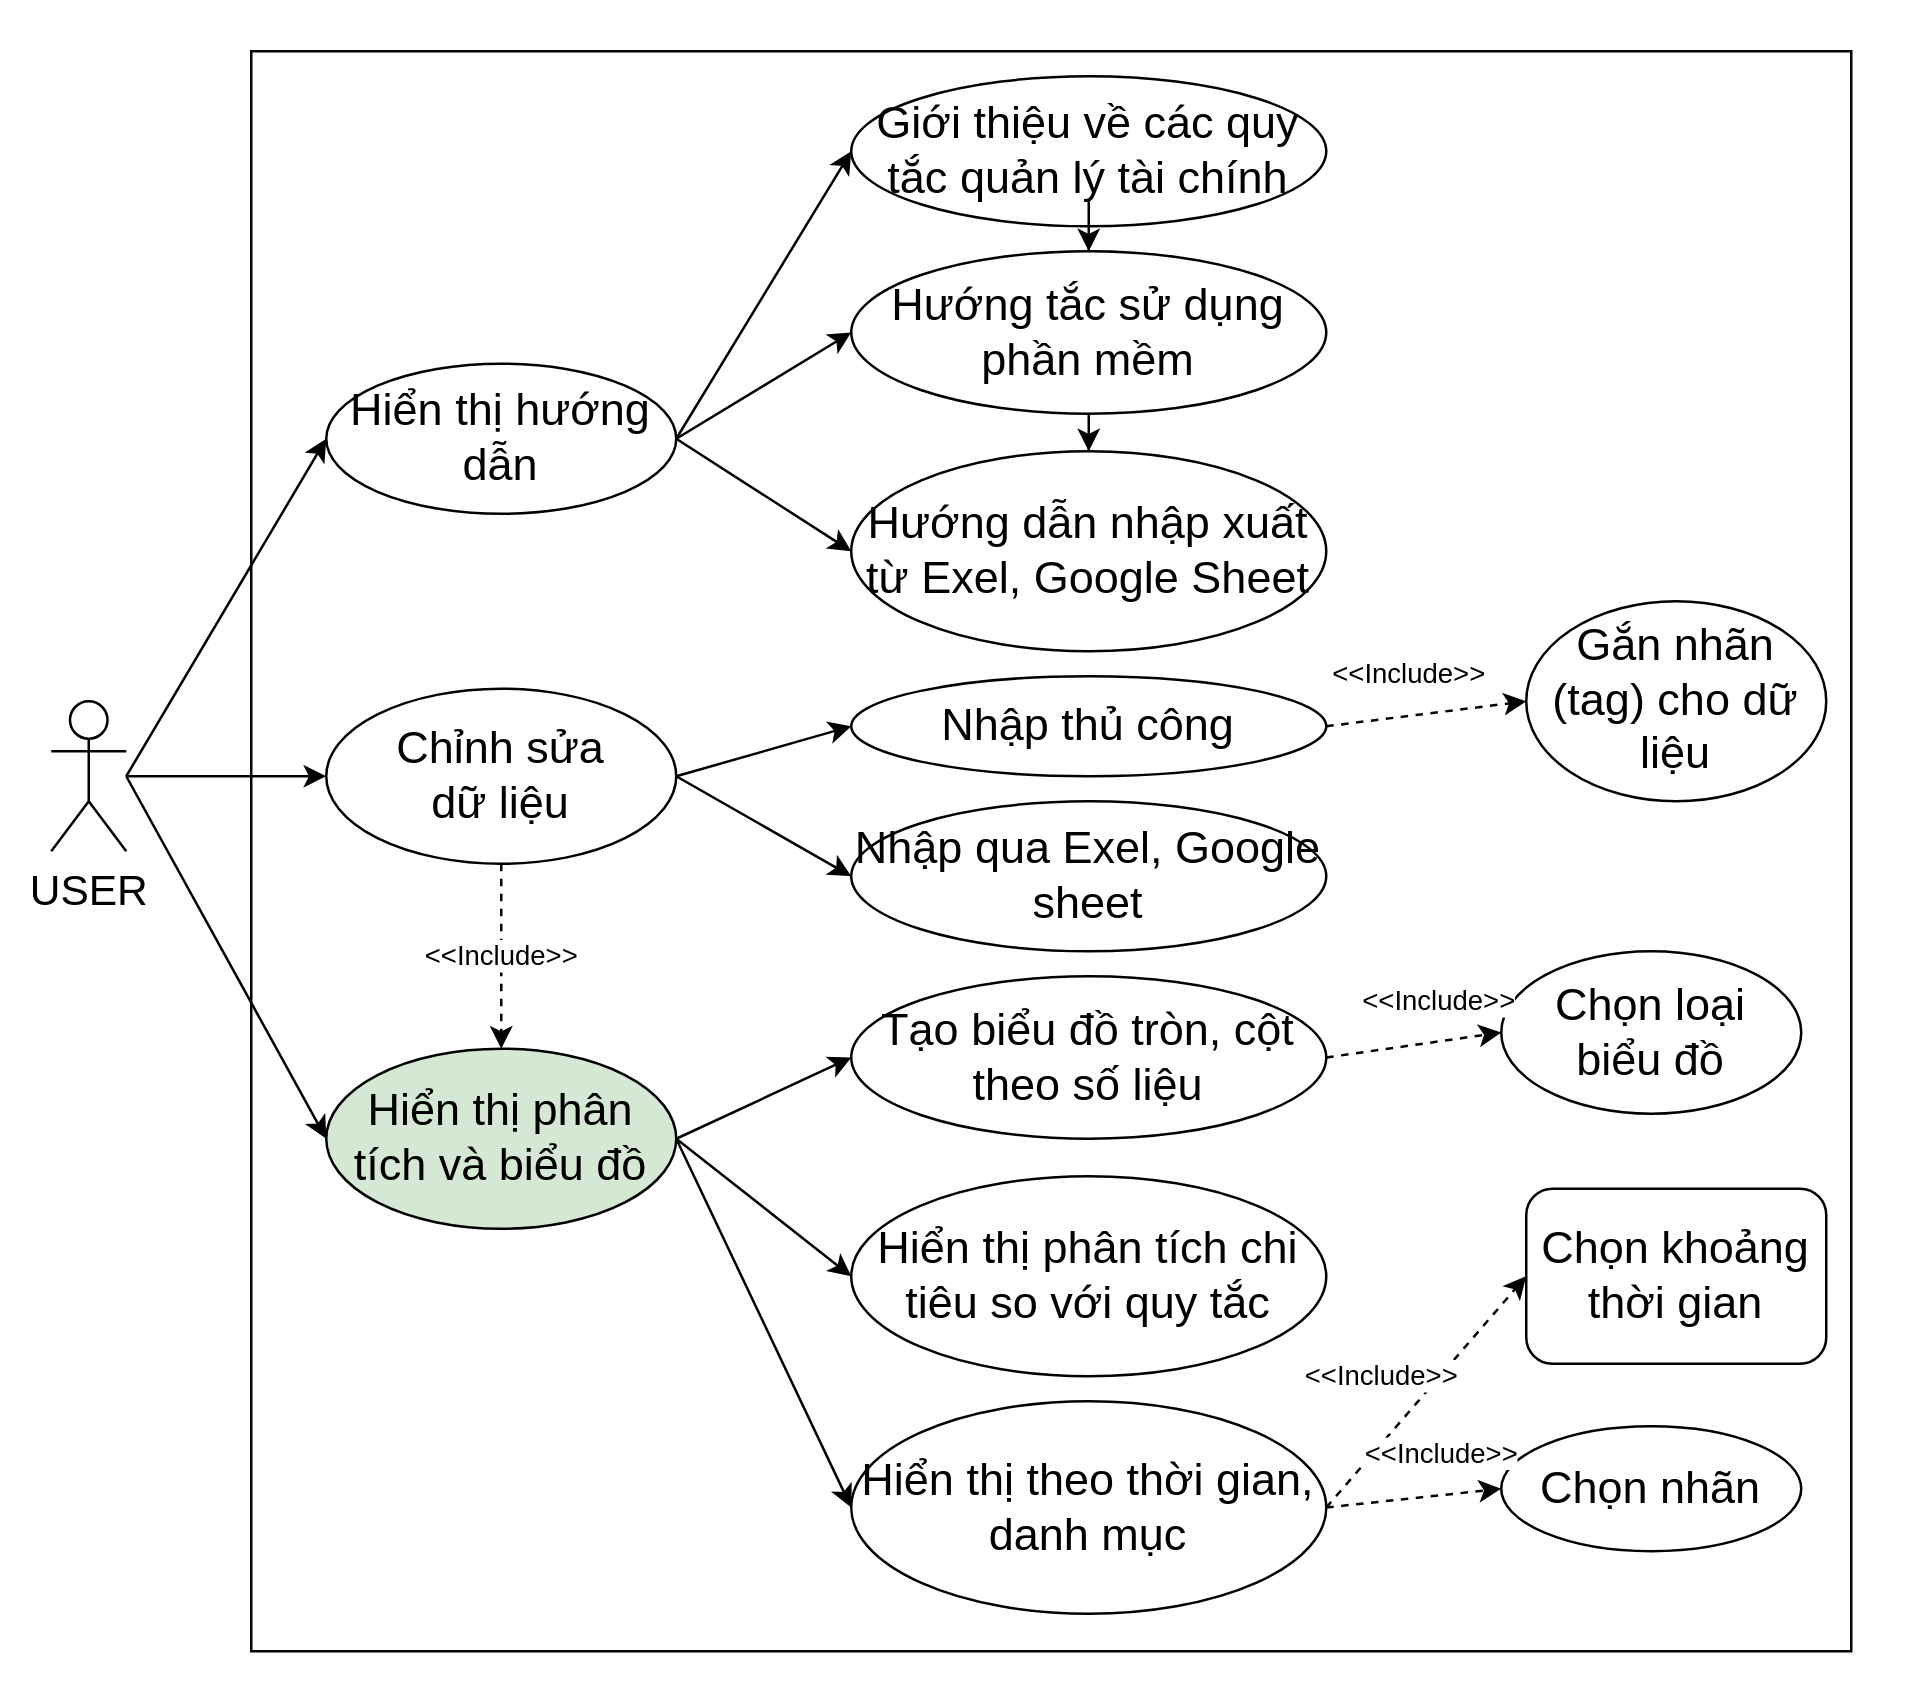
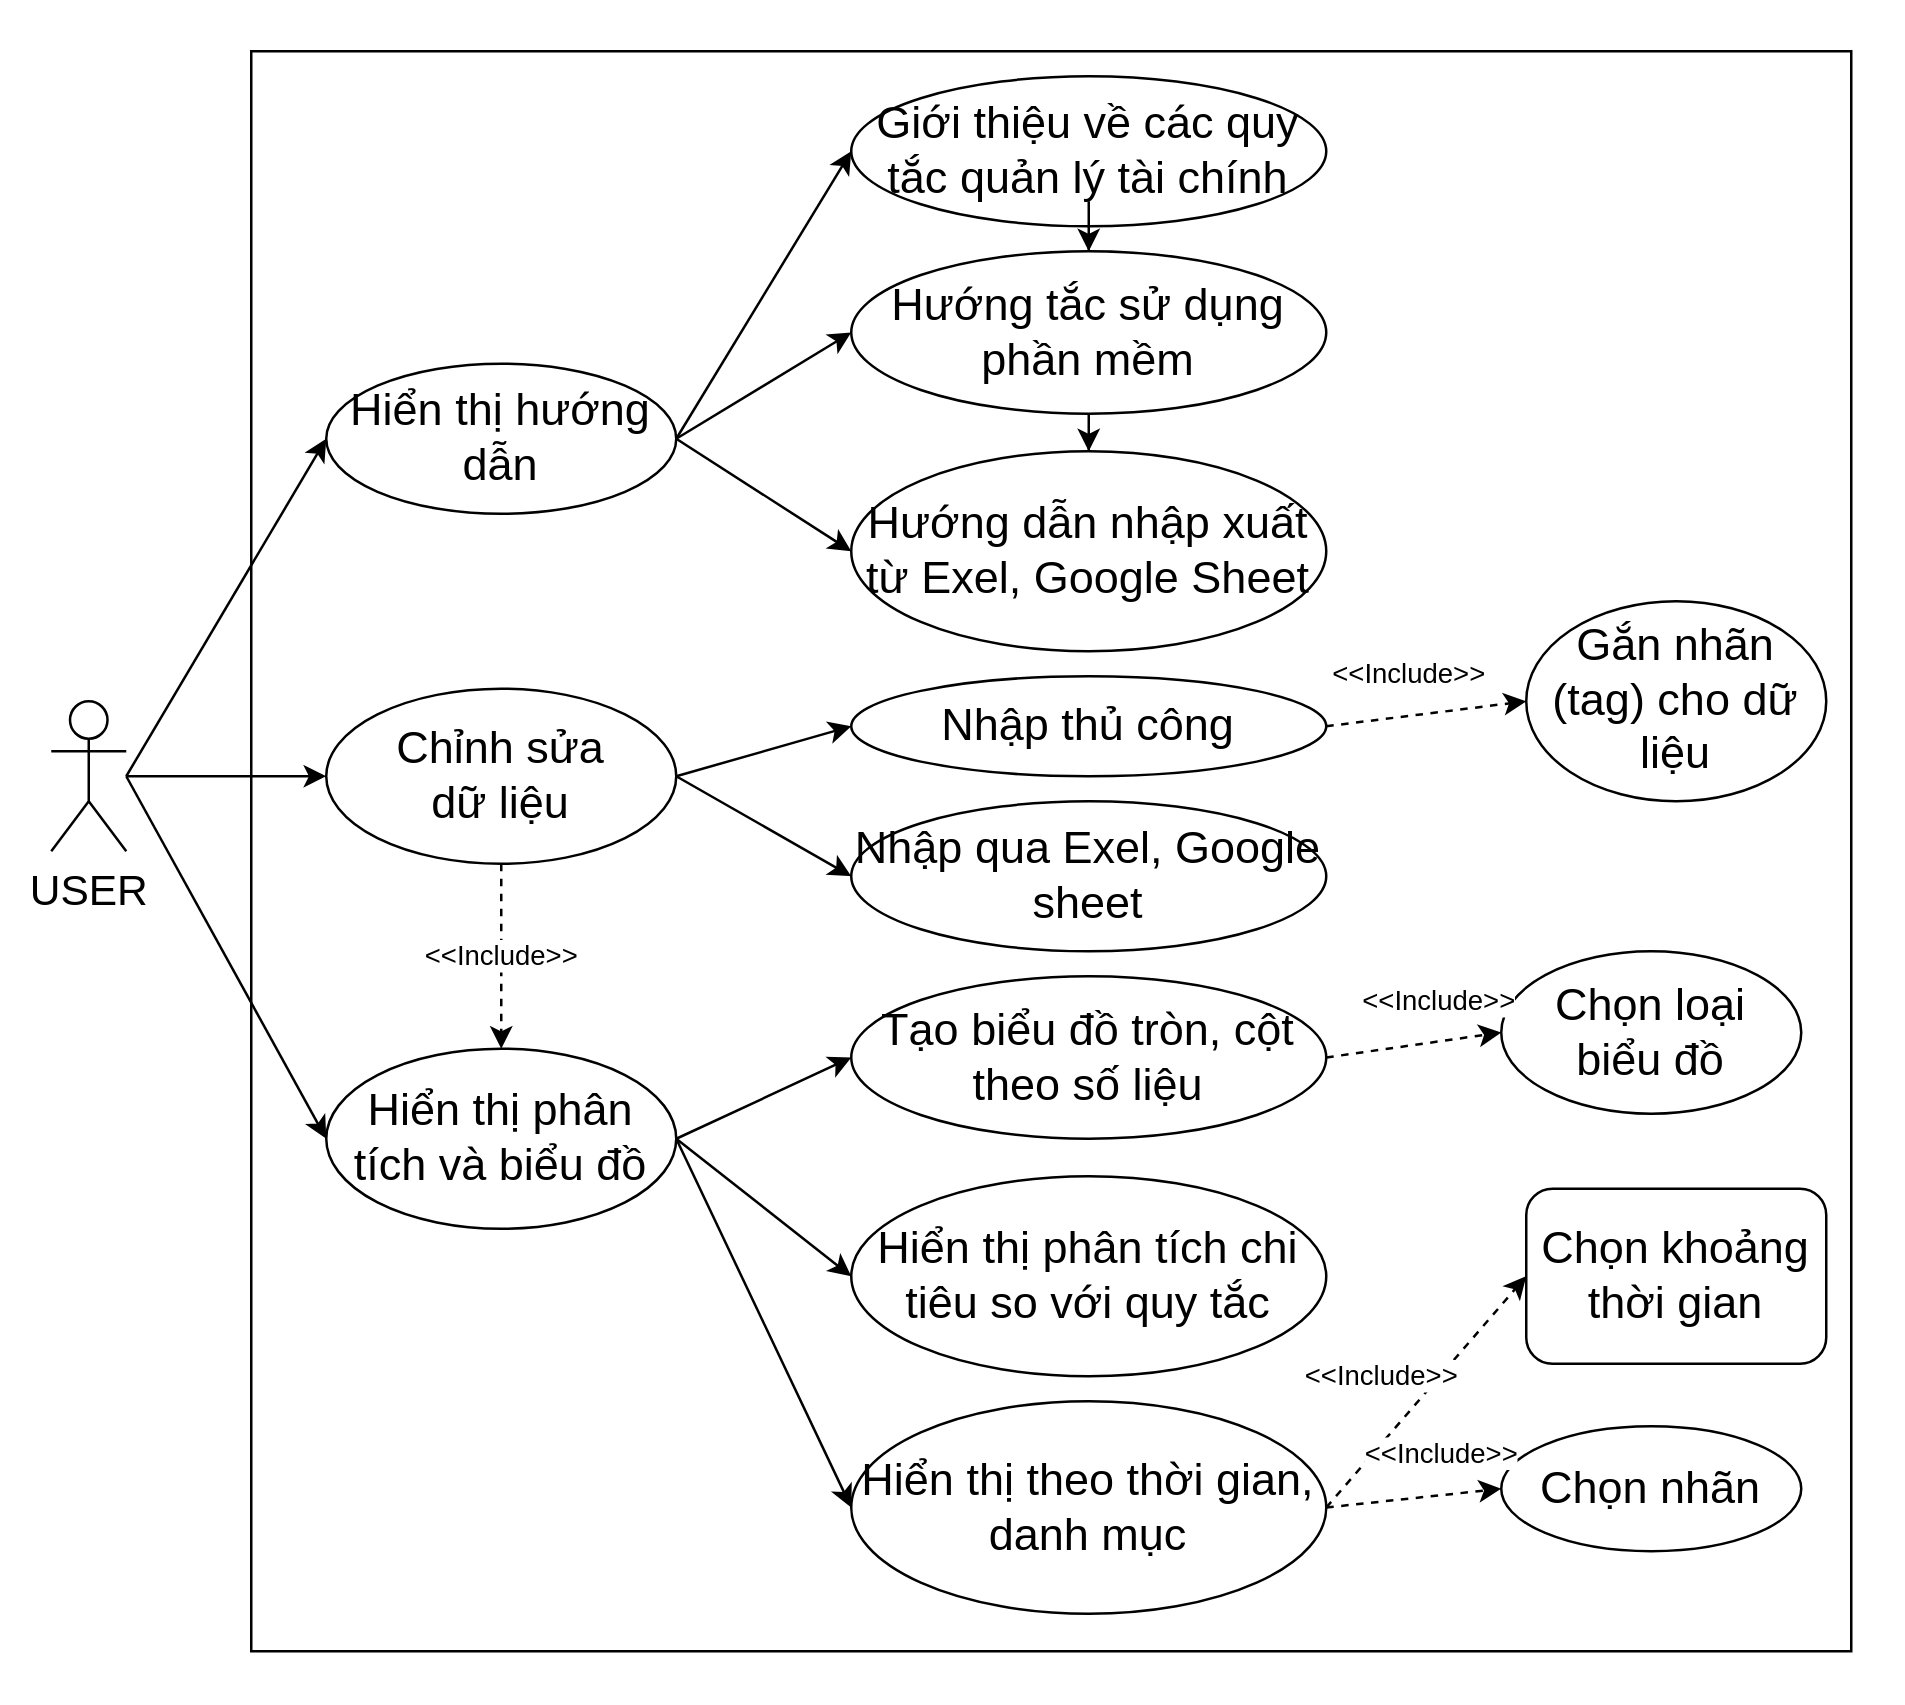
  <mxCell id="0" />
  <mxCell id="1" parent="0" />
  <mxCell id="2" value="" style="whiteSpace=wrap;html=1;fontSize=18;" parent="1" vertex="1"><mxGeometry x="100" width="640" height="640" as="geometry" y="20" /></mxCell>
  <mxCell id="3" value="Hiển thị hướng dẫn" style="ellipse;whiteSpace=wrap;html=1;fontSize=18;" parent="1" vertex="1"><mxGeometry x="130" y="145" width="140" height="60" as="geometry" /></mxCell>
  <mxCell id="4" value="" style="edgeStyle=orthogonalEdgeStyle;rounded=0;orthogonalLoop=1;jettySize=auto;html=1;" edge="1" parent="1" source="35" target="6"><mxGeometry relative="1" as="geometry" /></mxCell>
  <mxCell id="5" value="Giới thiệu về các quy tắc quản lý tài chính" style="whiteSpace=wrap;html=1;rounded=1;fontSize=18;shape=ellipse;perimeter=ellipsePerimeter;" parent="1" vertex="1"><mxGeometry x="340" y="30" width="190" height="60" as="geometry" /></mxCell>
  <mxCell id="6" value="Hướng dẫn nhập xuất từ Exel, Google Sheet" style="whiteSpace=wrap;html=1;rounded=1;fontSize=18;shape=ellipse;perimeter=ellipsePerimeter;" parent="1" vertex="1"><mxGeometry x="340" y="180" width="190" height="80" as="geometry" /></mxCell>
  <mxCell id="7" value="" style="endArrow=classic;html=1;rounded=0;entryX=0;entryY=0.5;entryDx=0;entryDy=0;exitX=1;exitY=0.5;exitDx=0;exitDy=0;fontSize=18;" parent="1" source="3" target="5" edge="1"><mxGeometry width="50" height="50" relative="1" as="geometry"><mxPoint x="300" y="255" as="sourcePoint" /><mxPoint x="320" y="115" as="targetPoint" /></mxGeometry></mxCell>
  <mxCell id="8" value="" style="endArrow=classic;html=1;rounded=0;exitX=1;exitY=0.5;exitDx=0;exitDy=0;entryX=0;entryY=0.5;entryDx=0;entryDy=0;fontSize=18;" parent="1" source="3" target="35" edge="1"><mxGeometry width="50" height="50" relative="1" as="geometry"><mxPoint x="300" y="325" as="sourcePoint" /><mxPoint x="350" y="275" as="targetPoint" /></mxGeometry></mxCell>
  <mxCell id="9" value="" style="endArrow=classic;html=1;rounded=0;exitX=1;exitY=0.5;exitDx=0;exitDy=0;entryX=0;entryY=0.5;entryDx=0;entryDy=0;fontSize=18;" parent="1" source="3" target="6" edge="1"><mxGeometry width="50" height="50" relative="1" as="geometry"><mxPoint x="300" y="325" as="sourcePoint" /><mxPoint x="350" y="275" as="targetPoint" /></mxGeometry></mxCell>
  <mxCell id="10" value="Chỉnh sửa&lt;br&gt;dữ liệu" style="ellipse;whiteSpace=wrap;html=1;fontSize=18;" parent="1" vertex="1"><mxGeometry x="130" y="275" width="140" height="70" as="geometry" /></mxCell>
  <mxCell id="11" value="Nhập thủ công" style="whiteSpace=wrap;html=1;rounded=1;fontSize=18;shape=ellipse;perimeter=ellipsePerimeter;" parent="1" vertex="1"><mxGeometry x="340" y="270" width="190" height="40" as="geometry" /></mxCell>
  <mxCell id="12" value="Nhập qua Exel, Google sheet" style="whiteSpace=wrap;html=1;rounded=1;fontSize=18;shape=ellipse;perimeter=ellipsePerimeter;" parent="1" vertex="1"><mxGeometry x="340" y="320" width="190" height="60" as="geometry" /></mxCell>
  <mxCell id="13" value="" style="endArrow=classic;html=1;rounded=0;entryX=0;entryY=0.5;entryDx=0;entryDy=0;exitX=1;exitY=0.5;exitDx=0;exitDy=0;fontSize=18;" parent="1" source="10" target="11" edge="1"><mxGeometry width="50" height="50" relative="1" as="geometry"><mxPoint x="300" y="405" as="sourcePoint" /><mxPoint x="320" y="265" as="targetPoint" /></mxGeometry></mxCell>
  <mxCell id="14" value="" style="endArrow=classic;html=1;rounded=0;exitX=1;exitY=0.5;exitDx=0;exitDy=0;entryX=0;entryY=0.5;entryDx=0;entryDy=0;fontSize=18;" parent="1" source="10" target="12" edge="1"><mxGeometry width="50" height="50" relative="1" as="geometry"><mxPoint x="300" y="475" as="sourcePoint" /><mxPoint x="350" y="425" as="targetPoint" /></mxGeometry></mxCell>
- <mxCell id="15" value="Hiển thị phân tích và biểu đồ" style="ellipse;whiteSpace=wrap;html=1;fontSize=18;fillColor=#d5e8d4;" parent="1" vertex="1"><mxGeometry x="130" y="419" width="140" height="72" as="geometry" /></mxCell>
+ <mxCell id="15" value="Hiển thị phân tích và biểu đồ" style="ellipse;whiteSpace=wrap;html=1;fontSize=18;" parent="1" vertex="1"><mxGeometry x="130" y="419" width="140" height="72" as="geometry" /></mxCell>
  <mxCell id="16" value="Tạo biểu đồ tròn, cột theo số liệu" style="whiteSpace=wrap;html=1;rounded=1;fontSize=18;shape=ellipse;perimeter=ellipsePerimeter;" parent="1" vertex="1"><mxGeometry x="340" y="390" width="190" height="65" as="geometry" /></mxCell>
  <mxCell id="17" value="Hiển thị phân tích chi tiêu so với quy tắc" style="whiteSpace=wrap;html=1;rounded=1;fontSize=18;shape=ellipse;perimeter=ellipsePerimeter;" parent="1" vertex="1"><mxGeometry x="340" y="470" width="190" height="80" as="geometry" /></mxCell>
  <mxCell id="18" value="Hiển thị theo thời gian,&lt;br&gt;danh mục" style="whiteSpace=wrap;html=1;rounded=1;fontSize=18;shape=ellipse;perimeter=ellipsePerimeter;" parent="1" vertex="1"><mxGeometry x="340" y="560" width="190" height="85" as="geometry" /></mxCell>
  <mxCell id="19" value="" style="endArrow=classic;html=1;rounded=0;entryX=0;entryY=0.5;entryDx=0;entryDy=0;exitX=1;exitY=0.5;exitDx=0;exitDy=0;fontSize=18;" parent="1" source="15" target="16" edge="1"><mxGeometry width="50" height="50" relative="1" as="geometry"><mxPoint x="300" y="510" as="sourcePoint" /><mxPoint x="320" y="370" as="targetPoint" /></mxGeometry></mxCell>
  <mxCell id="20" value="" style="endArrow=classic;html=1;rounded=0;exitX=1;exitY=0.5;exitDx=0;exitDy=0;entryX=0;entryY=0.5;entryDx=0;entryDy=0;fontSize=18;" parent="1" source="15" target="17" edge="1"><mxGeometry width="50" height="50" relative="1" as="geometry"><mxPoint x="300" y="580" as="sourcePoint" /><mxPoint x="350" y="530" as="targetPoint" /></mxGeometry></mxCell>
  <mxCell id="21" value="" style="endArrow=classic;html=1;rounded=0;exitX=1;exitY=0.5;exitDx=0;exitDy=0;entryX=0;entryY=0.5;entryDx=0;entryDy=0;fontSize=18;" parent="1" source="15" target="18" edge="1"><mxGeometry width="50" height="50" relative="1" as="geometry"><mxPoint x="300" y="580" as="sourcePoint" /><mxPoint x="350" y="530" as="targetPoint" /></mxGeometry></mxCell>
  <mxCell id="22" value="&amp;lt;&amp;lt;Include&amp;gt;&amp;gt;" style="endArrow=classic;html=1;rounded=0;exitX=0.5;exitY=1;exitDx=0;exitDy=0;entryX=0.5;entryY=0;entryDx=0;entryDy=0;dashed=1;fontSize=11;" parent="1" source="10" target="15" edge="1"><mxGeometry width="50" height="50" relative="1" as="geometry"><mxPoint x="300" y="325" as="sourcePoint" /><mxPoint x="350" y="275" as="targetPoint" /></mxGeometry></mxCell>
  <mxCell id="23" value="Chọn khoảng thời gian" style="whiteSpace=wrap;html=1;fontSize=18;rounded=1;" parent="1" vertex="1"><mxGeometry x="610" y="475" width="120" height="70" as="geometry" /></mxCell>
  <mxCell id="24" value="Chọn loại &lt;br&gt;biểu đồ" style="ellipse;whiteSpace=wrap;html=1;fontSize=18;" parent="1" vertex="1"><mxGeometry x="600" y="380" width="120" height="65" as="geometry" /></mxCell>
  <mxCell id="25" value="&amp;lt;&amp;lt;Include&amp;gt;&amp;gt;" style="endArrow=classic;html=1;rounded=0;exitX=1;exitY=0.5;exitDx=0;exitDy=0;entryX=0;entryY=0.5;entryDx=0;entryDy=0;dashed=1;fontSize=11;" parent="1" source="18" target="23" edge="1"><mxGeometry x="-0.096" y="18" width="50" height="50" relative="1" as="geometry"><mxPoint x="580" y="465" as="sourcePoint" /><mxPoint x="580" y="533" as="targetPoint" /><mxPoint y="1" as="offset" /></mxGeometry></mxCell>
  <mxCell id="26" value="&amp;lt;&amp;lt;Include&amp;gt;&amp;gt;" style="endArrow=classic;html=1;rounded=0;exitX=1;exitY=0.5;exitDx=0;exitDy=0;entryX=0;entryY=0.5;entryDx=0;entryDy=0;dashed=1;fontSize=11;" parent="1" source="16" target="24" edge="1"><mxGeometry x="0.356" y="16" width="50" height="50" relative="1" as="geometry"><mxPoint x="560" y="520" as="sourcePoint" /><mxPoint x="640" y="490" as="targetPoint" /><mxPoint as="offset" /></mxGeometry></mxCell>
  <mxCell id="27" value="Gắn nhãn (tag) cho dữ liệu" style="ellipse;whiteSpace=wrap;html=1;fontSize=18;" parent="1" vertex="1"><mxGeometry x="610" y="240" width="120" height="80" as="geometry" /></mxCell>
  <mxCell id="28" value="&amp;lt;&amp;lt;Include&amp;gt;&amp;gt;" style="endArrow=classic;html=1;rounded=0;entryX=0;entryY=0.5;entryDx=0;entryDy=0;dashed=1;fontSize=11;exitX=1;exitY=0.5;exitDx=0;exitDy=0;" parent="1" target="27" edge="1" source="11"><mxGeometry x="-0.096" y="18" width="50" height="50" relative="1" as="geometry"><mxPoint x="530" y="275" as="sourcePoint" /><mxPoint x="610" y="245" as="targetPoint" /><mxPoint y="1" as="offset" /></mxGeometry></mxCell>
  <mxCell id="29" value="" style="endArrow=classic;html=1;rounded=0;entryX=0;entryY=0.5;entryDx=0;entryDy=0;exitX=1;exitY=0.333;exitDx=0;exitDy=0;exitPerimeter=0;fontSize=18;" parent="1" target="3" edge="1"><mxGeometry width="50" height="50" relative="1" as="geometry"><mxPoint x="50" y="310" as="sourcePoint" /><mxPoint x="350" y="275" as="targetPoint" /></mxGeometry></mxCell>
  <mxCell id="30" value="" style="endArrow=classic;html=1;rounded=0;entryX=0;entryY=0.5;entryDx=0;entryDy=0;exitX=1;exitY=0.333;exitDx=0;exitDy=0;exitPerimeter=0;fontSize=18;" parent="1" target="10" edge="1"><mxGeometry width="50" height="50" relative="1" as="geometry"><mxPoint x="50" y="310" as="sourcePoint" /><mxPoint x="150" y="235" as="targetPoint" /></mxGeometry></mxCell>
  <mxCell id="31" value="" style="endArrow=classic;html=1;rounded=0;entryX=0;entryY=0.5;entryDx=0;entryDy=0;exitX=1;exitY=0.333;exitDx=0;exitDy=0;exitPerimeter=0;fontSize=18;" parent="1" target="15" edge="1"><mxGeometry width="50" height="50" relative="1" as="geometry"><mxPoint x="50" y="310" as="sourcePoint" /><mxPoint x="140" y="322.14" as="targetPoint" /></mxGeometry></mxCell>
  <mxCell id="32" value="Chọn nhãn" style="ellipse;whiteSpace=wrap;html=1;fontSize=18;" parent="1" vertex="1"><mxGeometry x="600" y="570" width="120" height="50" as="geometry" /></mxCell>
  <mxCell id="33" value="&amp;lt;&amp;lt;Include&amp;gt;&amp;gt;" style="endArrow=classic;html=1;rounded=0;entryX=0;entryY=0.5;entryDx=0;entryDy=0;dashed=1;fontSize=11;exitX=1;exitY=0.5;exitDx=0;exitDy=0;" parent="1" source="18" target="32" edge="1"><mxGeometry x="0.356" y="16" width="50" height="50" relative="1" as="geometry"><mxPoint x="530" y="405" as="sourcePoint" /><mxPoint x="640" y="550" as="targetPoint" /><mxPoint as="offset" /></mxGeometry></mxCell>
  <mxCell id="34" value="" style="edgeStyle=orthogonalEdgeStyle;rounded=0;orthogonalLoop=1;jettySize=auto;html=1;" edge="1" parent="1" source="5" target="35"><mxGeometry relative="1" as="geometry"><mxPoint x="435" y="110" as="sourcePoint" /><mxPoint x="435" y="195" as="targetPoint" /></mxGeometry></mxCell>
  <mxCell id="35" value="Hướng tắc sử dụng phần mềm" style="whiteSpace=wrap;html=1;rounded=1;fontSize=18;shape=ellipse;perimeter=ellipsePerimeter;" parent="1" vertex="1"><mxGeometry x="340" y="100" width="190" height="65" as="geometry" /></mxCell>
  <mxCell id="36" value="&lt;font style=&quot;font-size: 17px;&quot;&gt;USER&lt;/font&gt;" style="shape=umlActor;verticalLabelPosition=bottom;verticalAlign=top;html=1;outlineConnect=0;" vertex="1" parent="1"><mxGeometry x="20" y="280" width="30" height="60" as="geometry" /></mxCell>
